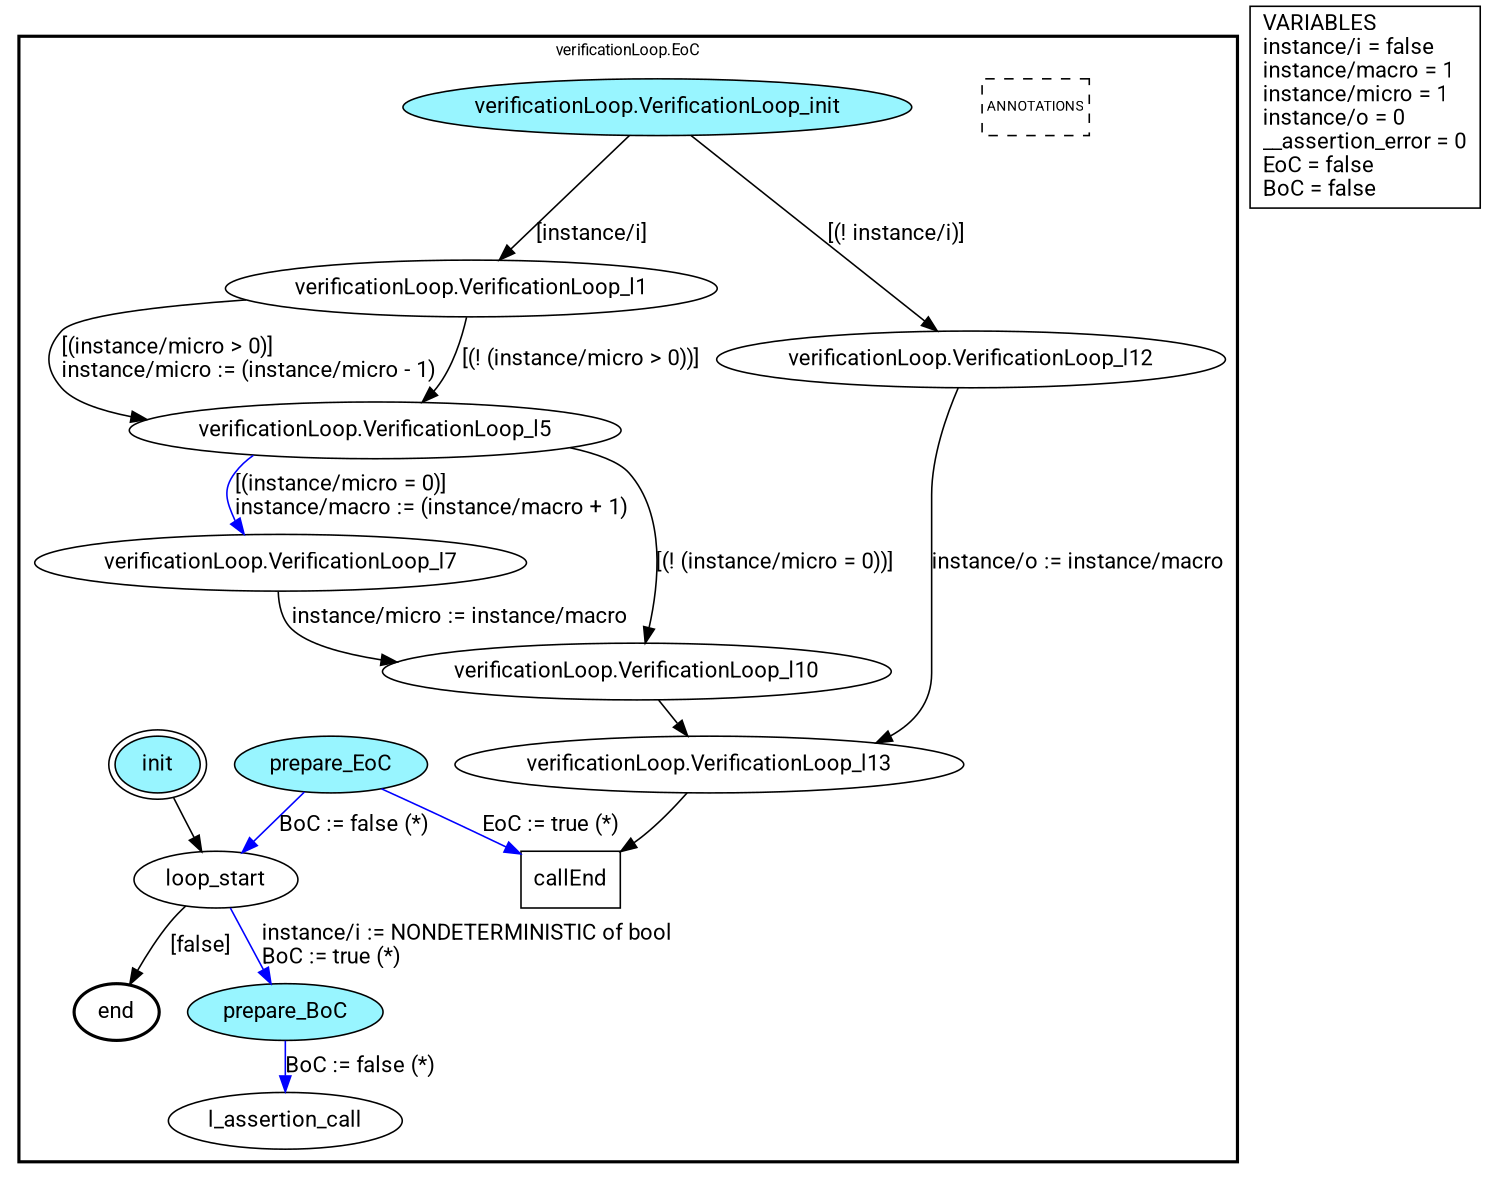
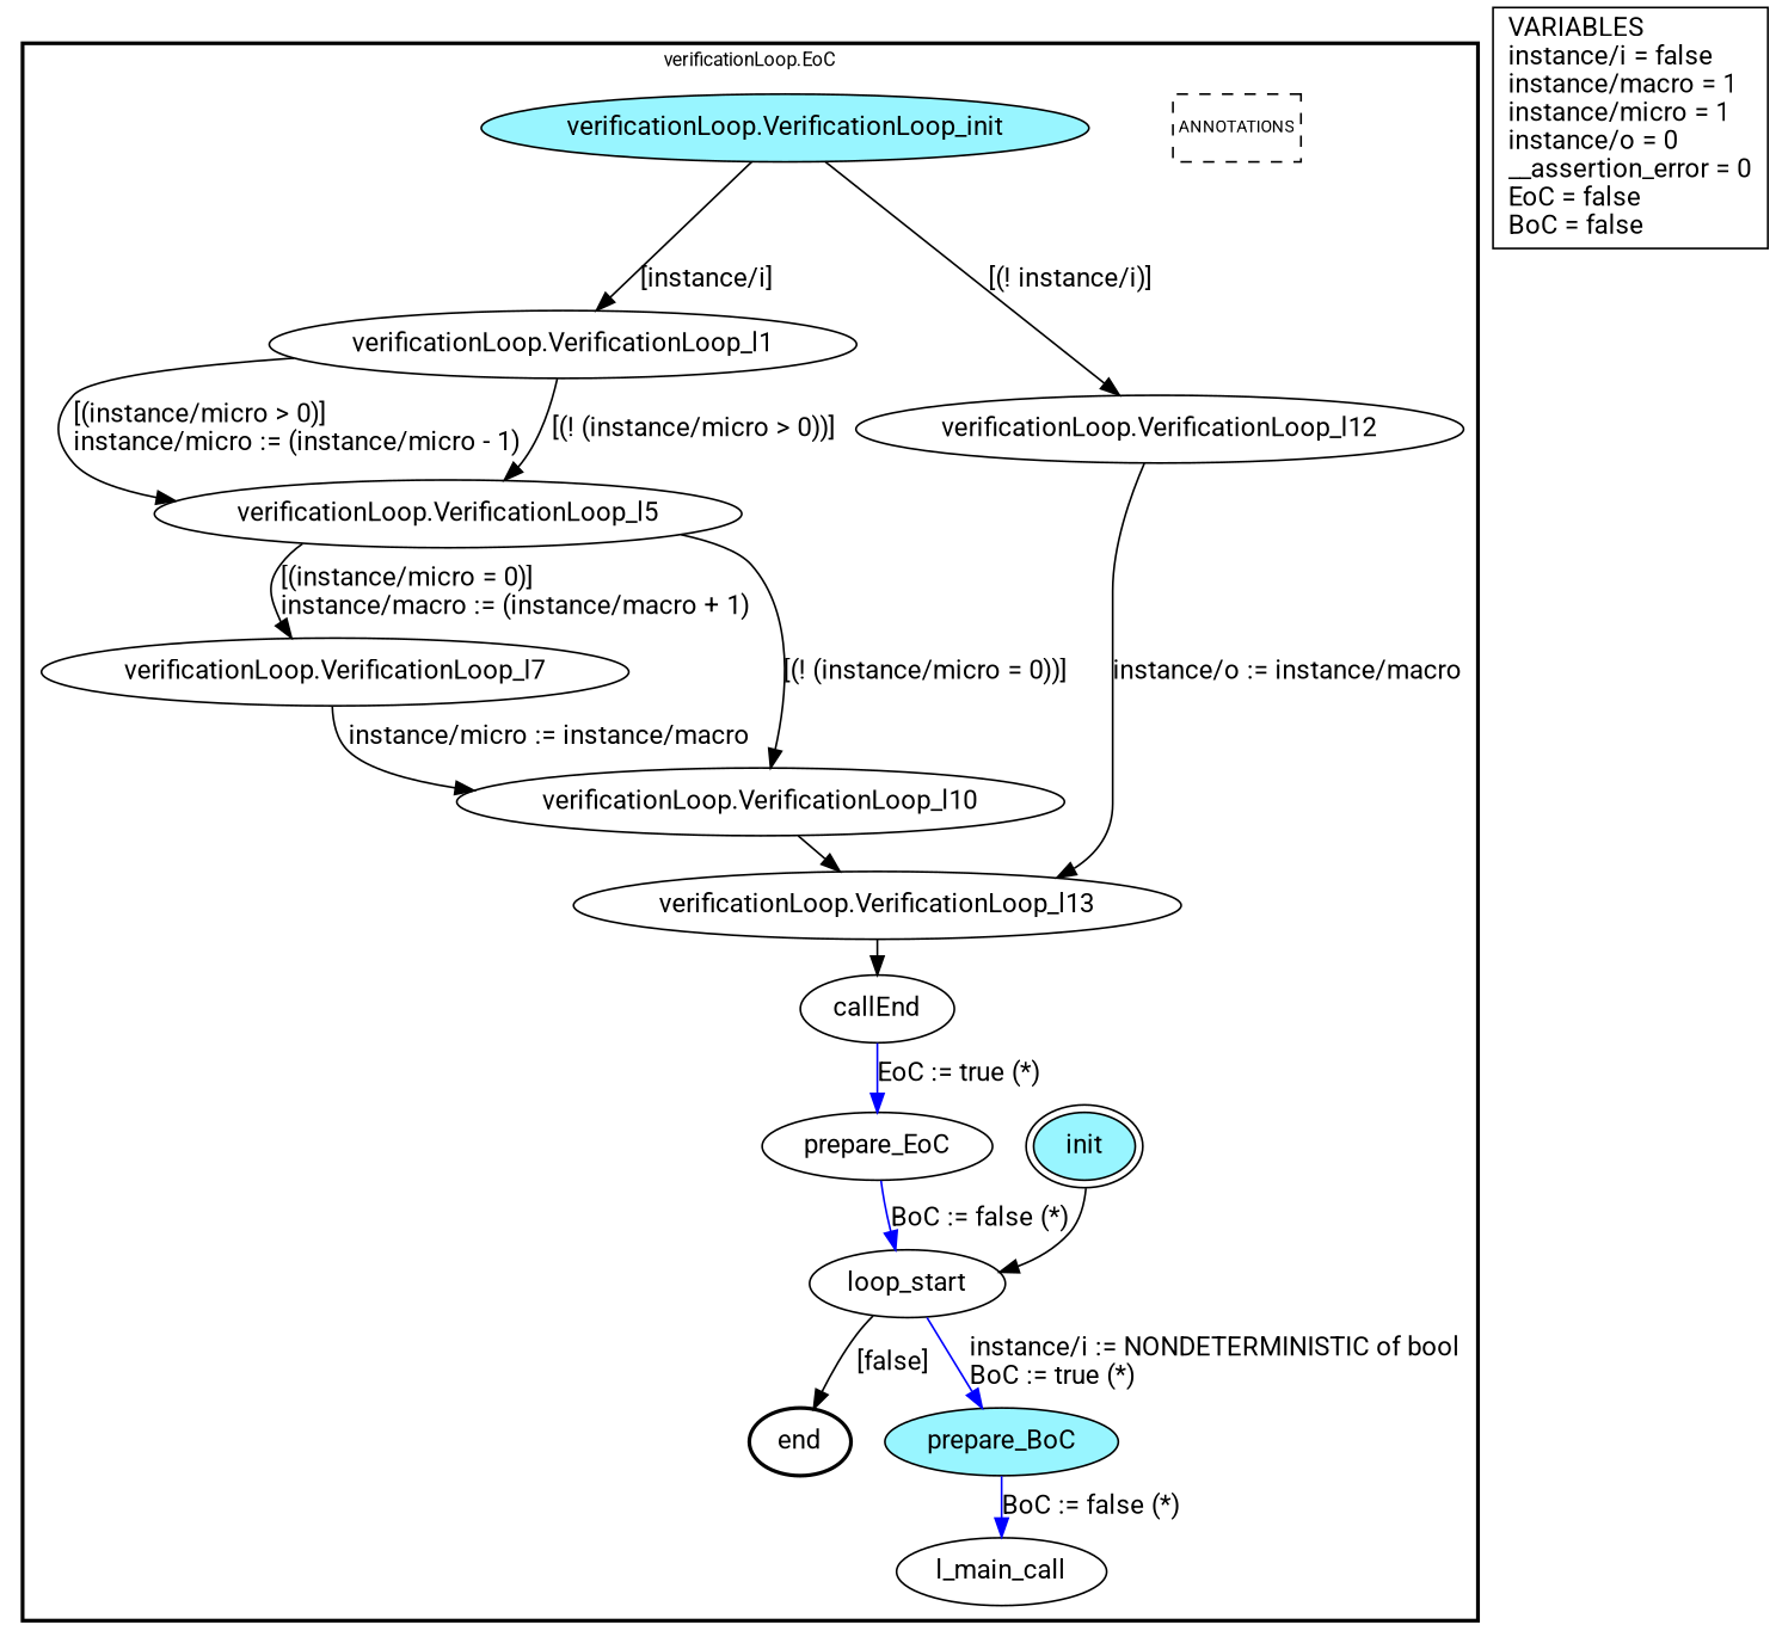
  digraph {
    fontname=Roboto
    node [fillcolor=white fontname=Roboto shape=ellipse style=filled color=black]
    edge [color=black fontname=Roboto]
    n1 [fontsize=9 label=ANNOTATIONS margin="0.04,0.04" shape=rectangle style=dashed color=""]
    n2 [fillcolor=cadetblue1 label=init peripheries=2]
    n3 [label=loop_start]
    n4 [fillcolor=cadetblue1 label=end style=bold]
    n5 [fillcolor=cadetblue1 label=prepare_BoC]
-   n6 [label=l_assertion_call]
+   n6 [label=l_main_call]
    n7 [fillcolor=cadetblue1 label="verificationLoop.VerificationLoop_init"]
-   n8 [label=callEnd shape=box]
-   n9 [fillcolor=cadetblue1 label=prepare_EoC]
+   n8 [label=callEnd]
+   n9 [label=prepare_EoC]
    n10 [label="verificationLoop.VerificationLoop_l1"]
    n11 [label="verificationLoop.VerificationLoop_l12"]
    n12 [label="verificationLoop.VerificationLoop_l5"]
    n13 [label="verificationLoop.VerificationLoop_l7"]
    n14 [label="verificationLoop.VerificationLoop_l10"]
    n15 [label="verificationLoop.VerificationLoop_l13"]
    n16 [fillcolor=lightgray label="VARIABLES\linstance/i = false\linstance/macro = 1\linstance/micro = 1\linstance/o = 0\l__assertion_error = 0\lEoC = false\lBoC = false\l" shape=rectangle style="" color=""]
    subgraph cluster_1 {
      color=black
      fontsize=10
      label="verificationLoop.EoC"
      ranksep=0.4
      style=bold
      n1
      n2
      n3
      n4
      n5
      n6
      n7
      n8
      n9
      n10
      n11
      n12
      n13
      n14
      n15
    }
    n2 -> n3
    n3 -> n4 [label="[false]"]
    n3 -> n5 [color=blue label="instance/i := NONDETERMINISTIC of bool\lBoC := true (*)\l"]
    n5 -> n6 [color=blue label="BoC := false (*)"]
    n7 -> n10 [label="[instance/i]"]
    n7 -> n11 [label="[(! instance/i)]"]
-   n9 -> n8 [color=blue label="EoC := true (*)"]
+   n8 -> n9 [color=blue label="EoC := true (*)"]
    n9 -> n3 [color=blue label="BoC := false (*)"]
    n10 -> n12 [label="[(instance/micro > 0)]\linstance/micro := (instance/micro - 1)\l"]
    n10 -> n12 [label="[(! (instance/micro > 0))]"]
    n11 -> n15 [label="instance/o := instance/macro"]
-   n12 -> n13 [color=blue label="[(instance/micro = 0)]\linstance/macro := (instance/macro + 1)\l"]
+   n12 -> n13 [label="[(instance/micro = 0)]\linstance/macro := (instance/macro + 1)\l"]
    n12 -> n14 [label="[(! (instance/micro = 0))]"]
    n13 -> n14 [label="instance/micro := instance/macro"]
    n14 -> n15
    n15 -> n8
  }
